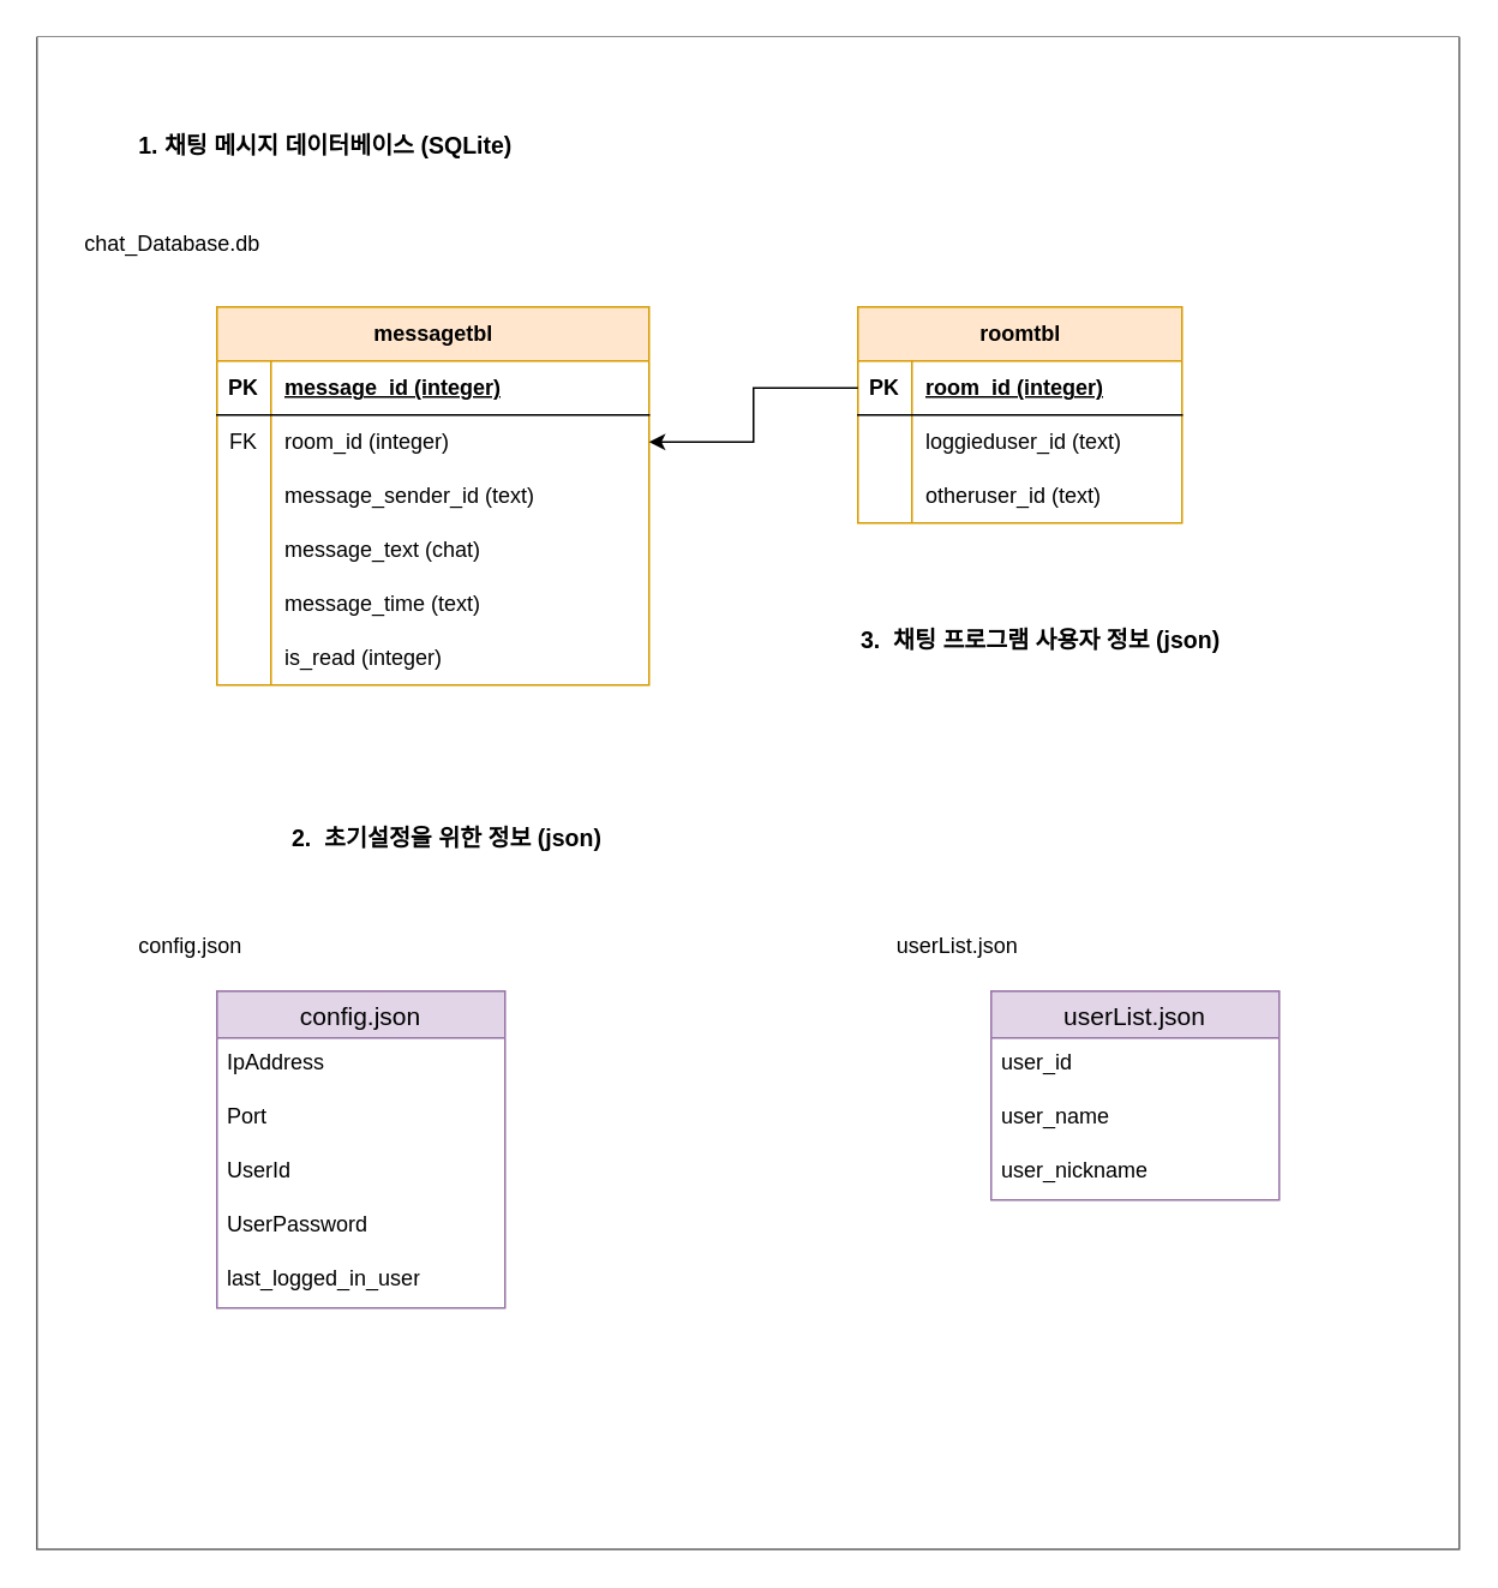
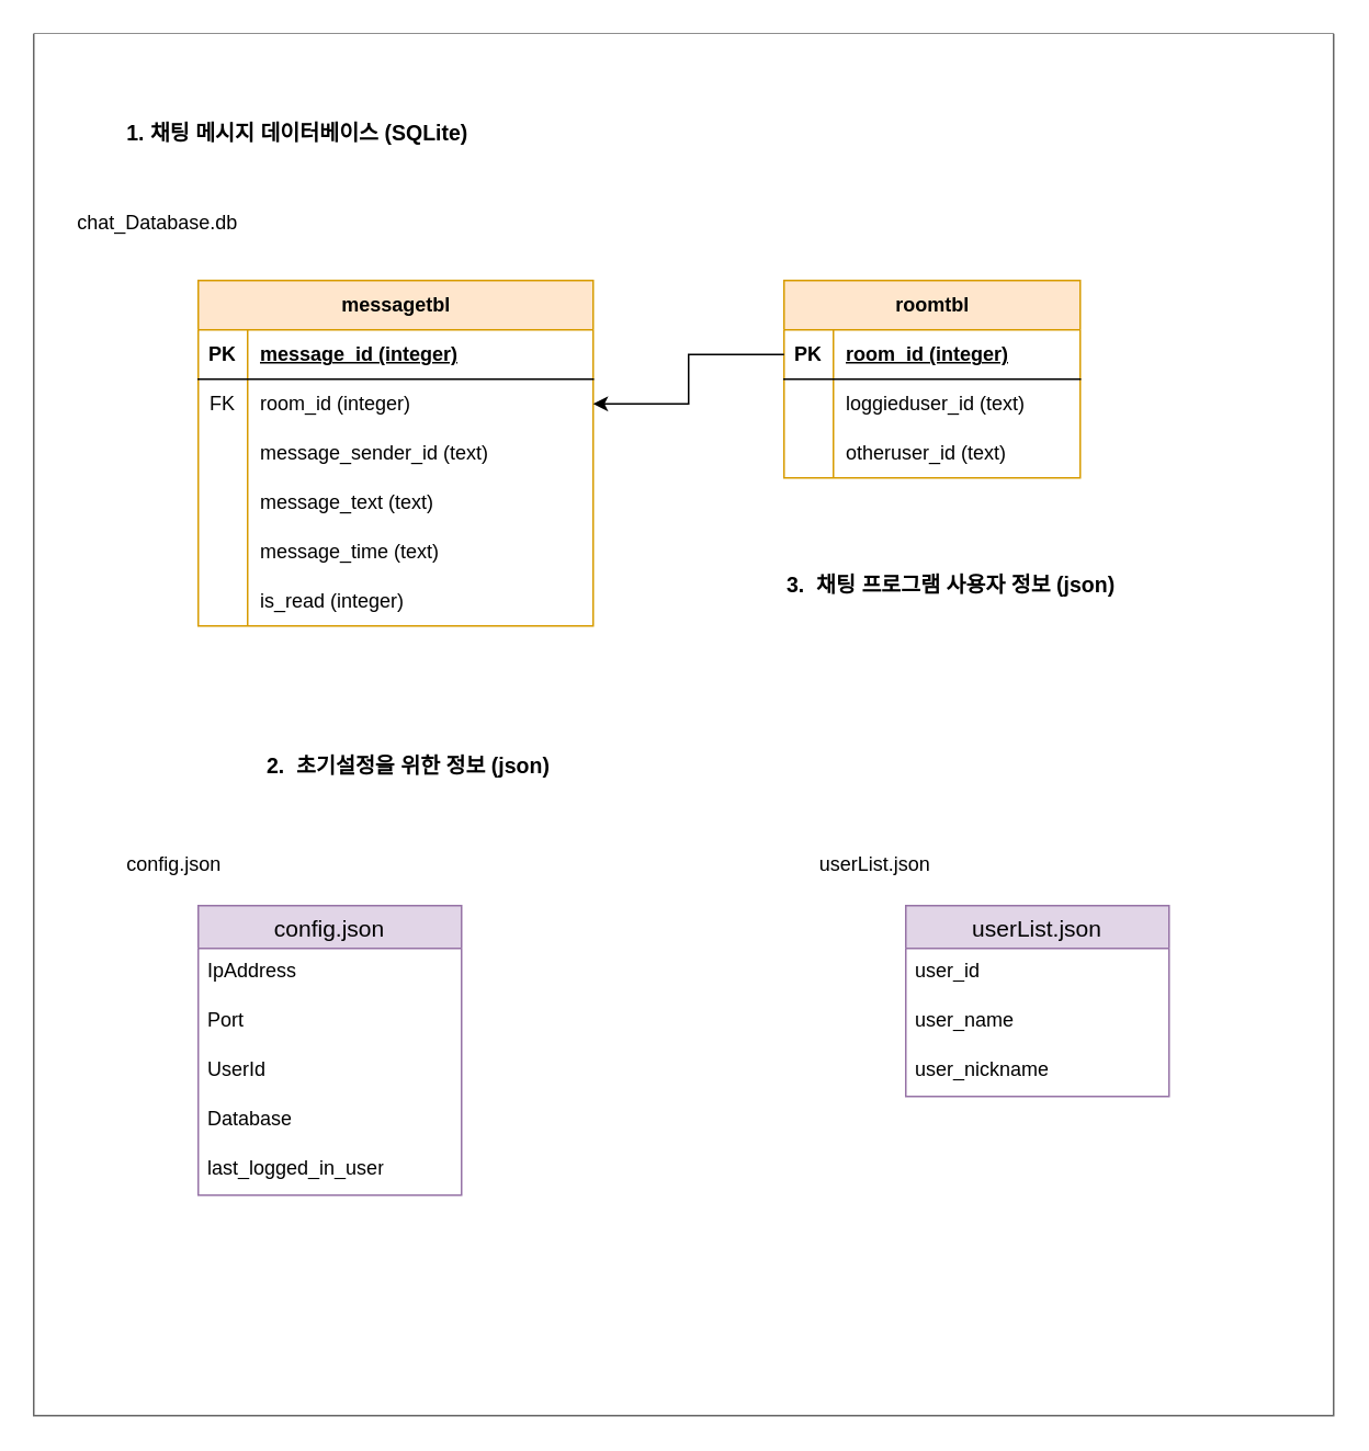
  <mxCell id="0" />
  <mxCell id="1" parent="0" />
  <mxCell id="2" value="" style="swimlane;startSize=0;fillColor=#f5f5f5;fontColor=#333333;strokeColor=#666666;swimlaneFillColor=default;" vertex="1" parent="1"><mxGeometry width="790" height="840" as="geometry" x="20" y="20" /></mxCell>
  <mxCell id="3" value="messagetbl" style="shape=table;startSize=30;container=1;collapsible=1;childLayout=tableLayout;fixedRows=1;rowLines=0;fontStyle=1;align=center;resizeLast=1;html=1;fillColor=#ffe6cc;strokeColor=#d79b00;" parent="1" vertex="1"><mxGeometry x="120" y="170" width="240" height="210" as="geometry" /></mxCell>
  <mxCell id="4" value="" style="shape=tableRow;horizontal=0;startSize=0;swimlaneHead=0;swimlaneBody=0;fillColor=none;collapsible=0;dropTarget=0;points=[[0,0.5],[1,0.5]];portConstraint=eastwest;top=0;left=0;right=0;bottom=1;" parent="3" vertex="1"><mxGeometry y="30" width="240" height="30" as="geometry" /></mxCell>
  <mxCell id="5" value="PK" style="shape=partialRectangle;connectable=0;fillColor=none;top=0;left=0;bottom=0;right=0;fontStyle=1;overflow=hidden;whiteSpace=wrap;html=1;" parent="4" vertex="1"><mxGeometry width="30" height="30" as="geometry"><mxRectangle width="30" height="30" as="alternateBounds" /></mxGeometry></mxCell>
  <mxCell id="6" value="message_id (integer)" style="shape=partialRectangle;connectable=0;fillColor=none;top=0;left=0;bottom=0;right=0;align=left;spacingLeft=6;fontStyle=5;overflow=hidden;whiteSpace=wrap;html=1;" parent="4" vertex="1"><mxGeometry x="30" width="210" height="30" as="geometry"><mxRectangle width="210" height="30" as="alternateBounds" /></mxGeometry></mxCell>
  <mxCell id="7" value="" style="shape=tableRow;horizontal=0;startSize=0;swimlaneHead=0;swimlaneBody=0;fillColor=none;collapsible=0;dropTarget=0;points=[[0,0.5],[1,0.5]];portConstraint=eastwest;top=0;left=0;right=0;bottom=0;" parent="3" vertex="1"><mxGeometry y="60" width="240" height="30" as="geometry" /></mxCell>
  <mxCell id="8" value="FK" style="shape=partialRectangle;connectable=0;fillColor=none;top=0;left=0;bottom=0;right=0;editable=1;overflow=hidden;whiteSpace=wrap;html=1;" parent="7" vertex="1"><mxGeometry width="30" height="30" as="geometry"><mxRectangle width="30" height="30" as="alternateBounds" /></mxGeometry></mxCell>
  <mxCell id="9" value="room_id (integer)" style="shape=partialRectangle;connectable=0;fillColor=none;top=0;left=0;bottom=0;right=0;align=left;spacingLeft=6;overflow=hidden;whiteSpace=wrap;html=1;" parent="7" vertex="1"><mxGeometry x="30" width="210" height="30" as="geometry"><mxRectangle width="210" height="30" as="alternateBounds" /></mxGeometry></mxCell>
  <mxCell id="10" value="" style="shape=tableRow;horizontal=0;startSize=0;swimlaneHead=0;swimlaneBody=0;fillColor=none;collapsible=0;dropTarget=0;points=[[0,0.5],[1,0.5]];portConstraint=eastwest;top=0;left=0;right=0;bottom=0;" parent="3" vertex="1"><mxGeometry y="90" width="240" height="30" as="geometry" /></mxCell>
  <mxCell id="11" value="" style="shape=partialRectangle;connectable=0;fillColor=none;top=0;left=0;bottom=0;right=0;editable=1;overflow=hidden;whiteSpace=wrap;html=1;" parent="10" vertex="1"><mxGeometry width="30" height="30" as="geometry"><mxRectangle width="30" height="30" as="alternateBounds" /></mxGeometry></mxCell>
  <mxCell id="12" value="message_sender_id (text)" style="shape=partialRectangle;connectable=0;fillColor=none;top=0;left=0;bottom=0;right=0;align=left;spacingLeft=6;overflow=hidden;whiteSpace=wrap;html=1;" parent="10" vertex="1"><mxGeometry x="30" width="210" height="30" as="geometry"><mxRectangle width="210" height="30" as="alternateBounds" /></mxGeometry></mxCell>
  <mxCell id="13" value="" style="shape=tableRow;horizontal=0;startSize=0;swimlaneHead=0;swimlaneBody=0;fillColor=none;collapsible=0;dropTarget=0;points=[[0,0.5],[1,0.5]];portConstraint=eastwest;top=0;left=0;right=0;bottom=0;" parent="3" vertex="1"><mxGeometry y="120" width="240" height="30" as="geometry" /></mxCell>
  <mxCell id="14" value="" style="shape=partialRectangle;connectable=0;fillColor=none;top=0;left=0;bottom=0;right=0;editable=1;overflow=hidden;whiteSpace=wrap;html=1;" parent="13" vertex="1"><mxGeometry width="30" height="30" as="geometry"><mxRectangle width="30" height="30" as="alternateBounds" /></mxGeometry></mxCell>
- <mxCell id="15" value="message_text (chat)" style="shape=partialRectangle;connectable=0;fillColor=none;top=0;left=0;bottom=0;right=0;align=left;spacingLeft=6;overflow=hidden;whiteSpace=wrap;html=1;" parent="13" vertex="1"><mxGeometry x="30" width="210" height="30" as="geometry"><mxRectangle width="210" height="30" as="alternateBounds" /></mxGeometry></mxCell>
+ <mxCell id="15" value="message_text (text)" style="shape=partialRectangle;connectable=0;fillColor=none;top=0;left=0;bottom=0;right=0;align=left;spacingLeft=6;overflow=hidden;whiteSpace=wrap;html=1;" parent="13" vertex="1"><mxGeometry x="30" width="210" height="30" as="geometry"><mxRectangle width="210" height="30" as="alternateBounds" /></mxGeometry></mxCell>
  <mxCell id="16" value="" style="shape=tableRow;horizontal=0;startSize=0;swimlaneHead=0;swimlaneBody=0;fillColor=none;collapsible=0;dropTarget=0;points=[[0,0.5],[1,0.5]];portConstraint=eastwest;top=0;left=0;right=0;bottom=0;" parent="3" vertex="1"><mxGeometry y="150" width="240" height="30" as="geometry" /></mxCell>
  <mxCell id="17" value="" style="shape=partialRectangle;connectable=0;fillColor=none;top=0;left=0;bottom=0;right=0;editable=1;overflow=hidden;whiteSpace=wrap;html=1;" parent="16" vertex="1"><mxGeometry width="30" height="30" as="geometry"><mxRectangle width="30" height="30" as="alternateBounds" /></mxGeometry></mxCell>
  <mxCell id="18" value="message_time (text)" style="shape=partialRectangle;connectable=0;fillColor=none;top=0;left=0;bottom=0;right=0;align=left;spacingLeft=6;overflow=hidden;whiteSpace=wrap;html=1;" parent="16" vertex="1"><mxGeometry x="30" width="210" height="30" as="geometry"><mxRectangle width="210" height="30" as="alternateBounds" /></mxGeometry></mxCell>
  <mxCell id="19" value="" style="shape=tableRow;horizontal=0;startSize=0;swimlaneHead=0;swimlaneBody=0;fillColor=none;collapsible=0;dropTarget=0;points=[[0,0.5],[1,0.5]];portConstraint=eastwest;top=0;left=0;right=0;bottom=0;" parent="3" vertex="1"><mxGeometry y="180" width="240" height="30" as="geometry" /></mxCell>
  <mxCell id="20" value="" style="shape=partialRectangle;connectable=0;fillColor=none;top=0;left=0;bottom=0;right=0;editable=1;overflow=hidden;whiteSpace=wrap;html=1;" parent="19" vertex="1"><mxGeometry width="30" height="30" as="geometry"><mxRectangle width="30" height="30" as="alternateBounds" /></mxGeometry></mxCell>
  <mxCell id="21" value="is_read (integer)" style="shape=partialRectangle;connectable=0;fillColor=none;top=0;left=0;bottom=0;right=0;align=left;spacingLeft=6;overflow=hidden;whiteSpace=wrap;html=1;" parent="19" vertex="1"><mxGeometry x="30" width="210" height="30" as="geometry"><mxRectangle width="210" height="30" as="alternateBounds" /></mxGeometry></mxCell>
  <mxCell id="22" value="roomtbl" style="shape=table;startSize=30;container=1;collapsible=1;childLayout=tableLayout;fixedRows=1;rowLines=0;fontStyle=1;align=center;resizeLast=1;html=1;fillColor=#ffe6cc;strokeColor=#d79b00;" parent="1" vertex="1"><mxGeometry x="476" y="170" width="180" height="120" as="geometry" /></mxCell>
  <mxCell id="23" value="" style="shape=tableRow;horizontal=0;startSize=0;swimlaneHead=0;swimlaneBody=0;fillColor=none;collapsible=0;dropTarget=0;points=[[0,0.5],[1,0.5]];portConstraint=eastwest;top=0;left=0;right=0;bottom=1;" parent="22" vertex="1"><mxGeometry y="30" width="180" height="30" as="geometry" /></mxCell>
  <mxCell id="24" value="PK" style="shape=partialRectangle;connectable=0;fillColor=none;top=0;left=0;bottom=0;right=0;fontStyle=1;overflow=hidden;whiteSpace=wrap;html=1;" parent="23" vertex="1"><mxGeometry width="30" height="30" as="geometry"><mxRectangle width="30" height="30" as="alternateBounds" /></mxGeometry></mxCell>
  <mxCell id="25" value="room_id (integer)" style="shape=partialRectangle;connectable=0;fillColor=none;top=0;left=0;bottom=0;right=0;align=left;spacingLeft=6;fontStyle=5;overflow=hidden;whiteSpace=wrap;html=1;" parent="23" vertex="1"><mxGeometry x="30" width="150" height="30" as="geometry"><mxRectangle width="150" height="30" as="alternateBounds" /></mxGeometry></mxCell>
  <mxCell id="26" value="" style="shape=tableRow;horizontal=0;startSize=0;swimlaneHead=0;swimlaneBody=0;fillColor=none;collapsible=0;dropTarget=0;points=[[0,0.5],[1,0.5]];portConstraint=eastwest;top=0;left=0;right=0;bottom=0;" parent="22" vertex="1"><mxGeometry y="60" width="180" height="30" as="geometry" /></mxCell>
  <mxCell id="27" value="" style="shape=partialRectangle;connectable=0;fillColor=none;top=0;left=0;bottom=0;right=0;editable=1;overflow=hidden;whiteSpace=wrap;html=1;" parent="26" vertex="1"><mxGeometry width="30" height="30" as="geometry"><mxRectangle width="30" height="30" as="alternateBounds" /></mxGeometry></mxCell>
  <mxCell id="28" value="loggieduser_id (text)" style="shape=partialRectangle;connectable=0;fillColor=none;top=0;left=0;bottom=0;right=0;align=left;spacingLeft=6;overflow=hidden;whiteSpace=wrap;html=1;" parent="26" vertex="1"><mxGeometry x="30" width="150" height="30" as="geometry"><mxRectangle width="150" height="30" as="alternateBounds" /></mxGeometry></mxCell>
  <mxCell id="29" value="" style="shape=tableRow;horizontal=0;startSize=0;swimlaneHead=0;swimlaneBody=0;fillColor=none;collapsible=0;dropTarget=0;points=[[0,0.5],[1,0.5]];portConstraint=eastwest;top=0;left=0;right=0;bottom=0;" parent="22" vertex="1"><mxGeometry y="90" width="180" height="30" as="geometry" /></mxCell>
  <mxCell id="30" value="" style="shape=partialRectangle;connectable=0;fillColor=none;top=0;left=0;bottom=0;right=0;editable=1;overflow=hidden;whiteSpace=wrap;html=1;" parent="29" vertex="1"><mxGeometry width="30" height="30" as="geometry"><mxRectangle width="30" height="30" as="alternateBounds" /></mxGeometry></mxCell>
  <mxCell id="31" value="otheruser_id (text)" style="shape=partialRectangle;connectable=0;fillColor=none;top=0;left=0;bottom=0;right=0;align=left;spacingLeft=6;overflow=hidden;whiteSpace=wrap;html=1;" parent="29" vertex="1"><mxGeometry x="30" width="150" height="30" as="geometry"><mxRectangle width="150" height="30" as="alternateBounds" /></mxGeometry></mxCell>
  <mxCell id="32" style="edgeStyle=orthogonalEdgeStyle;rounded=0;orthogonalLoop=1;jettySize=auto;html=1;exitX=0;exitY=0.5;exitDx=0;exitDy=0;entryX=1;entryY=0.5;entryDx=0;entryDy=0;" parent="1" source="23" target="7" edge="1"><mxGeometry relative="1" as="geometry" /></mxCell>
  <mxCell id="33" value="chat_Database.db" style="text;html=1;align=center;verticalAlign=middle;resizable=0;points=[];autosize=1;strokeColor=none;fillColor=none;" parent="1" vertex="1"><mxGeometry x="35" y="120" width="120" height="30" as="geometry" /></mxCell>
  <mxCell id="34" value="1. 채팅 메시지 데이터베이스 (SQLite)" style="text;html=1;align=center;verticalAlign=middle;resizable=0;points=[];autosize=1;strokeColor=none;fillColor=none;fontStyle=1;fontSize=13;" parent="1" vertex="1"><mxGeometry x="60" y="65" width="240" height="30" as="geometry" /></mxCell>
  <mxCell id="35" value="2.&amp;nbsp; 초기설정을 위한 정보 (json)" style="text;html=1;align=left;verticalAlign=middle;resizable=0;points=[];autosize=1;strokeColor=none;fillColor=none;fontStyle=1;fontSize=13;" parent="1" vertex="1"><mxGeometry x="160" y="450" width="200" height="30" as="geometry" /></mxCell>
  <mxCell id="36" value="config.json" style="text;html=1;align=center;verticalAlign=middle;resizable=0;points=[];autosize=1;strokeColor=none;fillColor=none;" parent="1" vertex="1"><mxGeometry x="65" y="510" width="80" height="30" as="geometry" /></mxCell>
  <mxCell id="37" value="config.json" style="swimlane;fontStyle=0;childLayout=stackLayout;horizontal=1;startSize=26;horizontalStack=0;resizeParent=1;resizeParentMax=0;resizeLast=0;collapsible=1;marginBottom=0;align=center;fontSize=14;fillColor=#e1d5e7;strokeColor=#9673a6;" parent="1" vertex="1"><mxGeometry x="120" y="550" width="160" height="176" as="geometry" /></mxCell>
  <mxCell id="38" value="IpAddress" style="text;strokeColor=none;fillColor=none;spacingLeft=4;spacingRight=4;overflow=hidden;rotatable=0;points=[[0,0.5],[1,0.5]];portConstraint=eastwest;fontSize=12;whiteSpace=wrap;html=1;" parent="37" vertex="1"><mxGeometry y="26" width="160" height="30" as="geometry" /></mxCell>
  <mxCell id="39" value="Port" style="text;strokeColor=none;fillColor=none;spacingLeft=4;spacingRight=4;overflow=hidden;rotatable=0;points=[[0,0.5],[1,0.5]];portConstraint=eastwest;fontSize=12;whiteSpace=wrap;html=1;" parent="37" vertex="1"><mxGeometry y="56" width="160" height="30" as="geometry" /></mxCell>
  <mxCell id="40" value="UserId" style="text;strokeColor=none;fillColor=none;spacingLeft=4;spacingRight=4;overflow=hidden;rotatable=0;points=[[0,0.5],[1,0.5]];portConstraint=eastwest;fontSize=12;whiteSpace=wrap;html=1;" parent="37" vertex="1"><mxGeometry y="86" width="160" height="30" as="geometry" /></mxCell>
- <mxCell id="41" value="UserPassword" style="text;strokeColor=none;fillColor=none;spacingLeft=4;spacingRight=4;overflow=hidden;rotatable=0;points=[[0,0.5],[1,0.5]];portConstraint=eastwest;fontSize=12;whiteSpace=wrap;html=1;" parent="37" vertex="1"><mxGeometry y="116" width="160" height="30" as="geometry" /></mxCell>
+ <mxCell id="41" value="Database" style="text;strokeColor=none;fillColor=none;spacingLeft=4;spacingRight=4;overflow=hidden;rotatable=0;points=[[0,0.5],[1,0.5]];portConstraint=eastwest;fontSize=12;whiteSpace=wrap;html=1;" parent="37" vertex="1"><mxGeometry y="116" width="160" height="30" as="geometry" /></mxCell>
  <mxCell id="42" value="last_logged_in_user" style="text;strokeColor=none;fillColor=none;spacingLeft=4;spacingRight=4;overflow=hidden;rotatable=0;points=[[0,0.5],[1,0.5]];portConstraint=eastwest;fontSize=12;whiteSpace=wrap;html=1;" parent="37" vertex="1"><mxGeometry y="146" width="160" height="30" as="geometry" /></mxCell>
  <mxCell id="43" value="3.&amp;nbsp; 채팅 프로그램 사용자 정보 (json)" style="text;html=1;align=left;verticalAlign=middle;resizable=0;points=[];autosize=1;strokeColor=none;fillColor=none;fontStyle=1;fontSize=13;" parent="1" vertex="1"><mxGeometry x="476" y="340" width="230" height="30" as="geometry" /></mxCell>
  <mxCell id="44" value="userList.json" style="text;html=1;align=center;verticalAlign=middle;resizable=0;points=[];autosize=1;strokeColor=none;fillColor=none;" parent="1" vertex="1"><mxGeometry x="486" y="510" width="90" height="30" as="geometry" /></mxCell>
  <mxCell id="45" value="userList.json" style="swimlane;fontStyle=0;childLayout=stackLayout;horizontal=1;startSize=26;horizontalStack=0;resizeParent=1;resizeParentMax=0;resizeLast=0;collapsible=1;marginBottom=0;align=center;fontSize=14;fillColor=#e1d5e7;strokeColor=#9673a6;" parent="1" vertex="1"><mxGeometry x="550" y="550" width="160" height="116" as="geometry" /></mxCell>
  <mxCell id="46" value="user_id" style="text;strokeColor=none;fillColor=none;spacingLeft=4;spacingRight=4;overflow=hidden;rotatable=0;points=[[0,0.5],[1,0.5]];portConstraint=eastwest;fontSize=12;whiteSpace=wrap;html=1;" parent="45" vertex="1"><mxGeometry y="26" width="160" height="30" as="geometry" /></mxCell>
  <mxCell id="47" value="user_name" style="text;strokeColor=none;fillColor=none;spacingLeft=4;spacingRight=4;overflow=hidden;rotatable=0;points=[[0,0.5],[1,0.5]];portConstraint=eastwest;fontSize=12;whiteSpace=wrap;html=1;" parent="45" vertex="1"><mxGeometry y="56" width="160" height="30" as="geometry" /></mxCell>
  <mxCell id="48" value="user_nickname" style="text;strokeColor=none;fillColor=none;spacingLeft=4;spacingRight=4;overflow=hidden;rotatable=0;points=[[0,0.5],[1,0.5]];portConstraint=eastwest;fontSize=12;whiteSpace=wrap;html=1;" parent="45" vertex="1"><mxGeometry y="86" width="160" height="30" as="geometry" /></mxCell>
